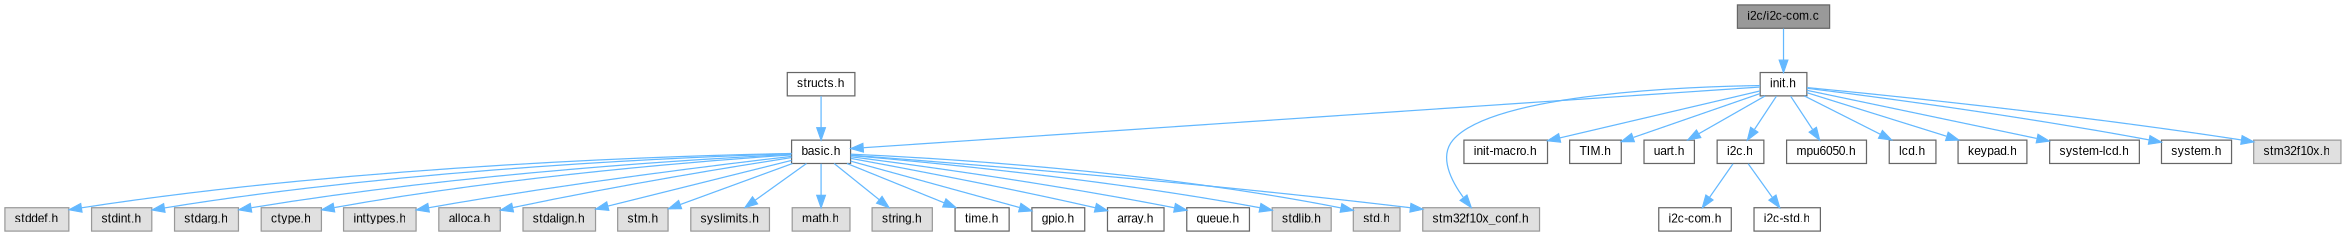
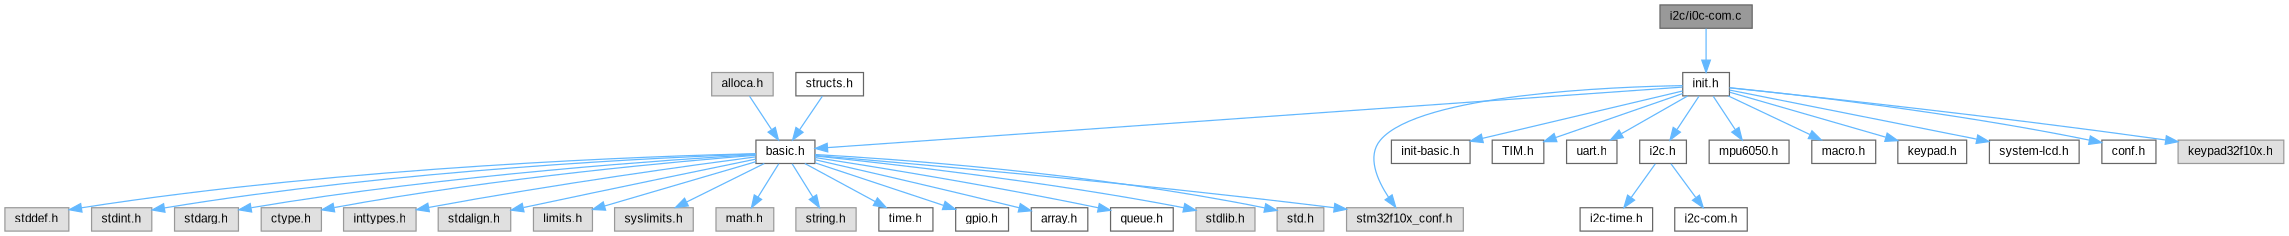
  digraph {
    fontname="Liberation Sans"
    node [color=grey40 fillcolor=white fontname="Liberation Sans" fontsize=10 shape=box style=filled]
    edge [color=steelblue1 fontname="Liberation Sans" fontsize=10 labelfontname=Helvetica labelfontsize=10 style=solid]
-   n1 [color=gray40 fillcolor=grey60 fontcolor=black height=0.2 label="i2c/i2c-com.c" width=0.4]
+   n1 [color=gray40 fillcolor=grey60 fontcolor=black height=0.2 label="i2c/i0c-com.c" width=0.4]
    n2 [height=0.2 label="init.h" width=0.4]
-   n3 [color=grey60 fillcolor="#E0E0E0" height=0.2 label="stm32f10x.h" width=0.4]
+   n3 [color=grey60 fillcolor="#E0E0E0" height=0.2 label="keypad32f10x.h" width=0.4]
    n4 [color=grey60 fillcolor="#E0E0E0" height=0.2 label="stm32f10x_conf.h" width=0.4]
    n5 [height=0.2 label="basic.h" width=0.4]
-   n6 [height=0.2 label="init-macro.h" width=0.4]
+   n6 [height=0.2 label="init-basic.h" width=0.4]
    n7 [height=0.2 label="TIM.h" width=0.4]
    n8 [height=0.2 label="uart.h" width=0.4]
    n9 [height=0.2 label="i2c.h" width=0.4]
    n10 [height=0.2 label="mpu6050.h" width=0.4]
-   n11 [height=0.2 label="lcd.h" width=0.4]
+   n11 [height=0.2 label="macro.h" width=0.4]
    n12 [height=0.2 label="keypad.h" width=0.4]
    n13 [height=0.2 label="system-lcd.h" width=0.4]
-   n14 [height=0.2 label="system.h" width=0.4]
+   n14 [height=0.2 label="conf.h" width=0.4]
    n15 [color=grey60 fillcolor="#E0E0E0" height=0.2 label="stdlib.h" width=0.4]
    n16 [color=grey60 fillcolor="#E0E0E0" height=0.2 label="std.h" width=0.4]
    n17 [color=grey60 fillcolor="#E0E0E0" height=0.2 label="stddef.h" width=0.4]
    n18 [color=grey60 fillcolor="#E0E0E0" height=0.2 label="stdint.h" width=0.4]
    n19 [color=grey60 fillcolor="#E0E0E0" height=0.2 label="stdarg.h" width=0.4]
    n20 [color=grey60 fillcolor="#E0E0E0" height=0.2 label="ctype.h" width=0.4]
    n21 [color=grey60 fillcolor="#E0E0E0" height=0.2 label="inttypes.h" width=0.4]
    n22 [color=grey60 fillcolor="#E0E0E0" height=0.2 label="alloca.h" width=0.4]
    n23 [color=grey60 fillcolor="#E0E0E0" height=0.2 label="stdalign.h" width=0.4]
-   n24 [color=grey60 fillcolor="#E0E0E0" height=0.2 label="stm.h" width=0.4]
+   n24 [color=grey60 fillcolor="#E0E0E0" height=0.2 label="limits.h" width=0.4]
    n25 [color=grey60 fillcolor="#E0E0E0" height=0.2 label="syslimits.h" width=0.4]
    n26 [color=grey60 fillcolor="#E0E0E0" height=0.2 label="math.h" width=0.4]
    n27 [color=grey60 fillcolor="#E0E0E0" height=0.2 label="string.h" width=0.4]
    n28 [height=0.2 label="time.h" width=0.4]
    n29 [height=0.2 label="gpio.h" width=0.4]
    n30 [height=0.2 label="array.h" width=0.4]
    n31 [height=0.2 label="queue.h" width=0.4]
    n32 [height=0.2 label="i2c-com.h" width=0.4]
-   n33 [height=0.2 label="i2c-std.h" width=0.4]
+   n33 [height=0.2 label="i2c-time.h" width=0.4]
    n34 [height=0.2 label="structs.h" width=0.4]
    n1 -> n2
    n2 -> n3
    n2 -> n4
    n2 -> n5
    n2 -> n6
    n2 -> n7
    n2 -> n8
    n2 -> n9
    n2 -> n10
    n2 -> n11
    n2 -> n12
    n2 -> n13
    n2 -> n14
    n5 -> n4
    n5 -> n15
    n5 -> n16
    n5 -> n17
    n5 -> n18
    n5 -> n19
    n5 -> n20
    n5 -> n21
-   n5 -> n22
+   n22 -> n5
    n5 -> n23
    n5 -> n24
    n5 -> n25
    n5 -> n26
    n5 -> n27
    n5 -> n28
    n5 -> n29
    n5 -> n30
    n5 -> n31
    n9 -> n32
    n9 -> n33
    n34 -> n5
  }
